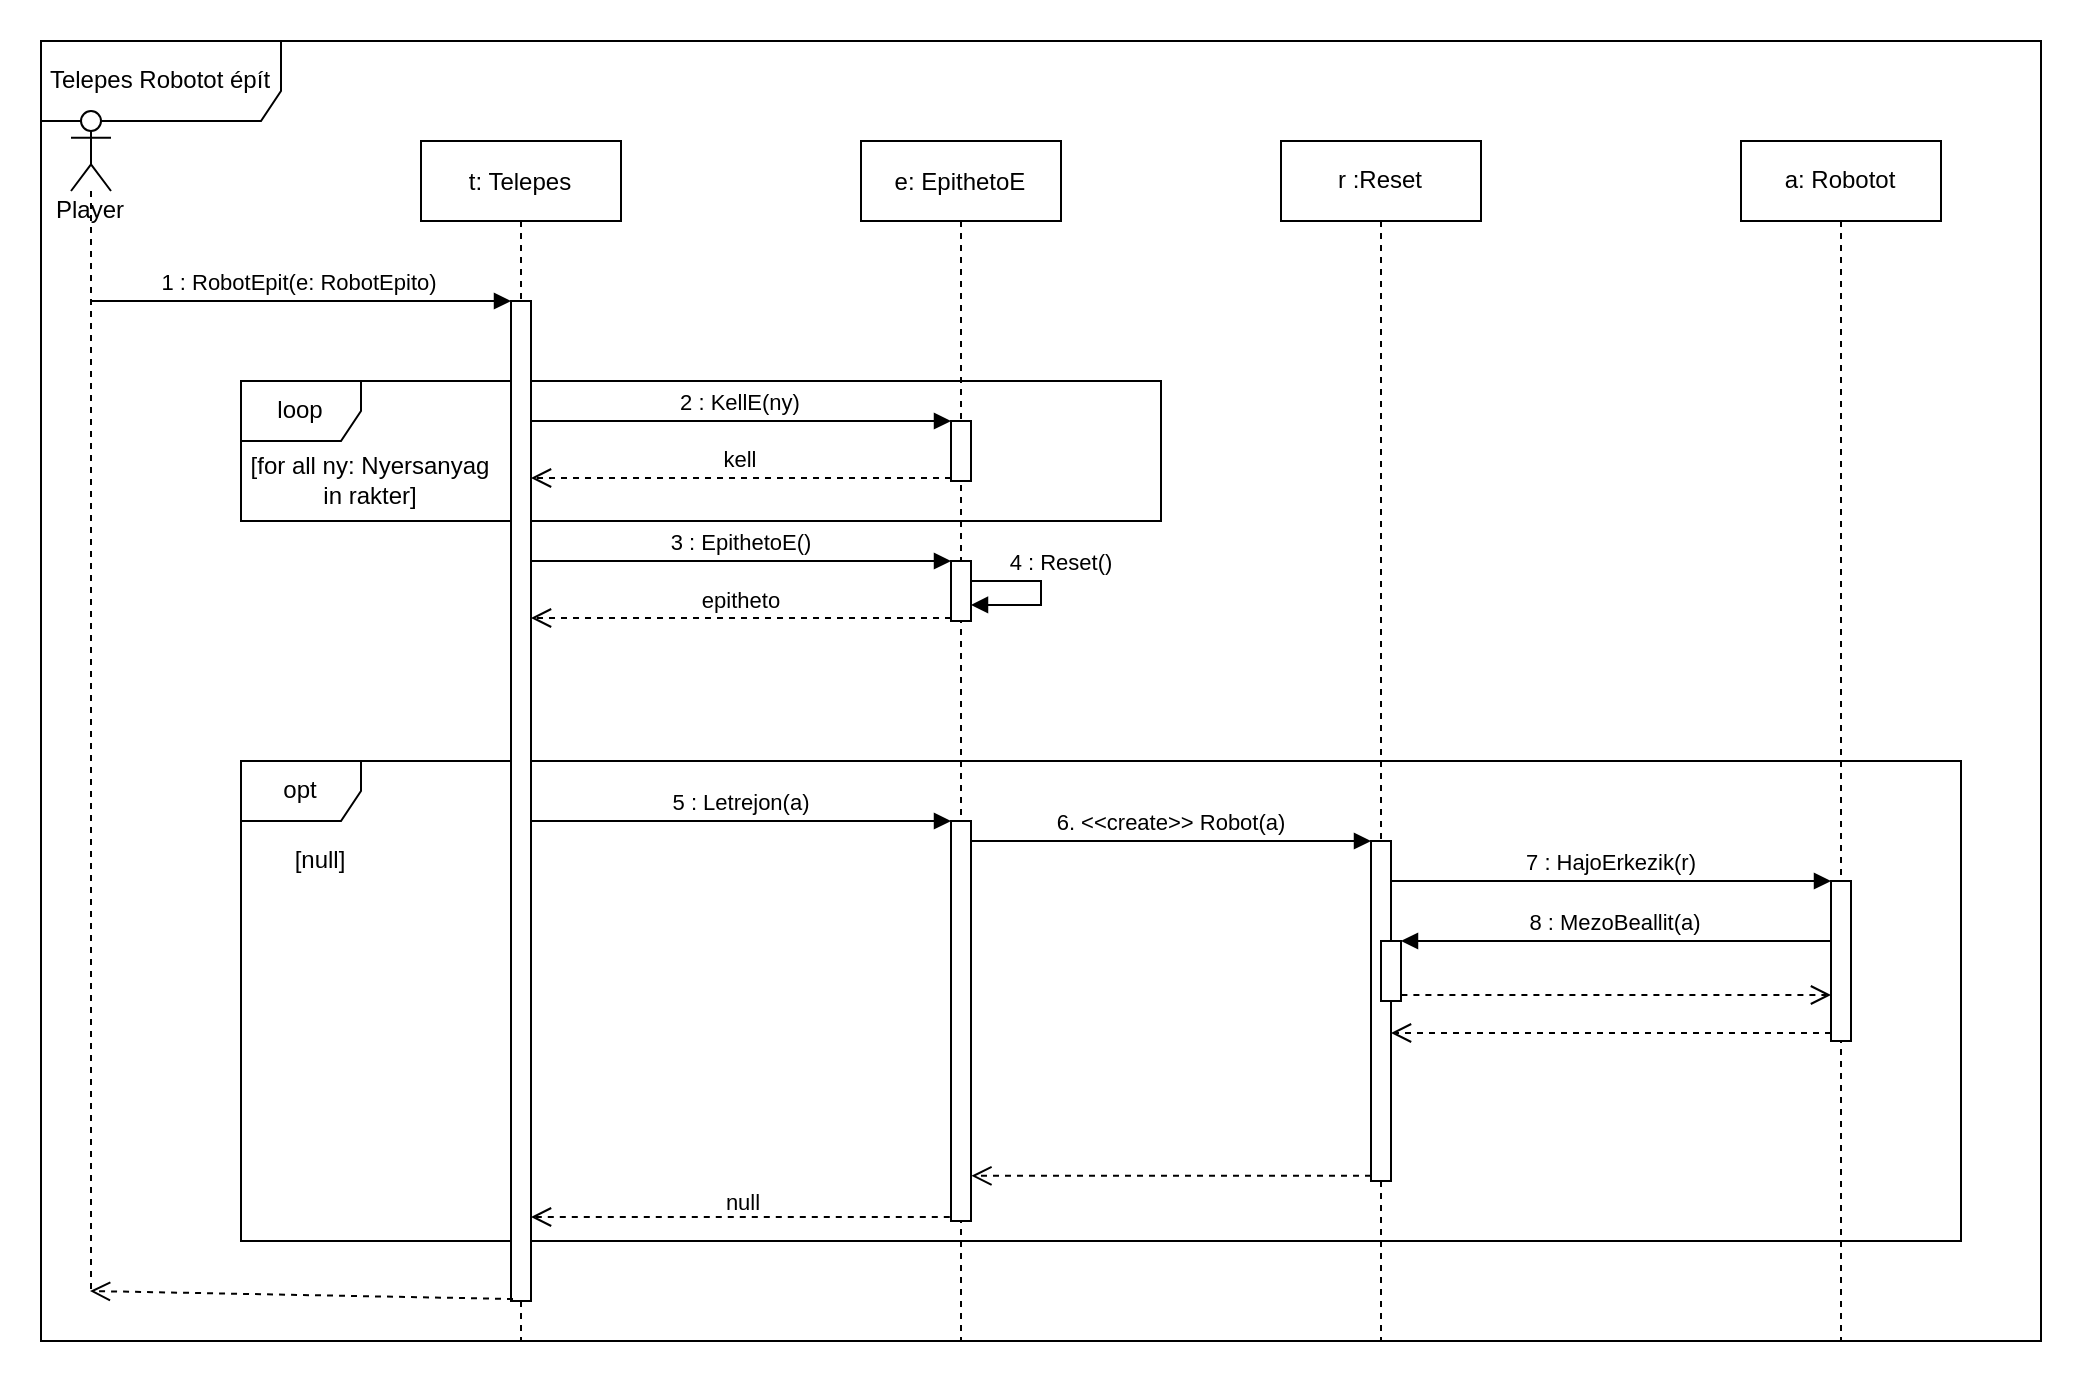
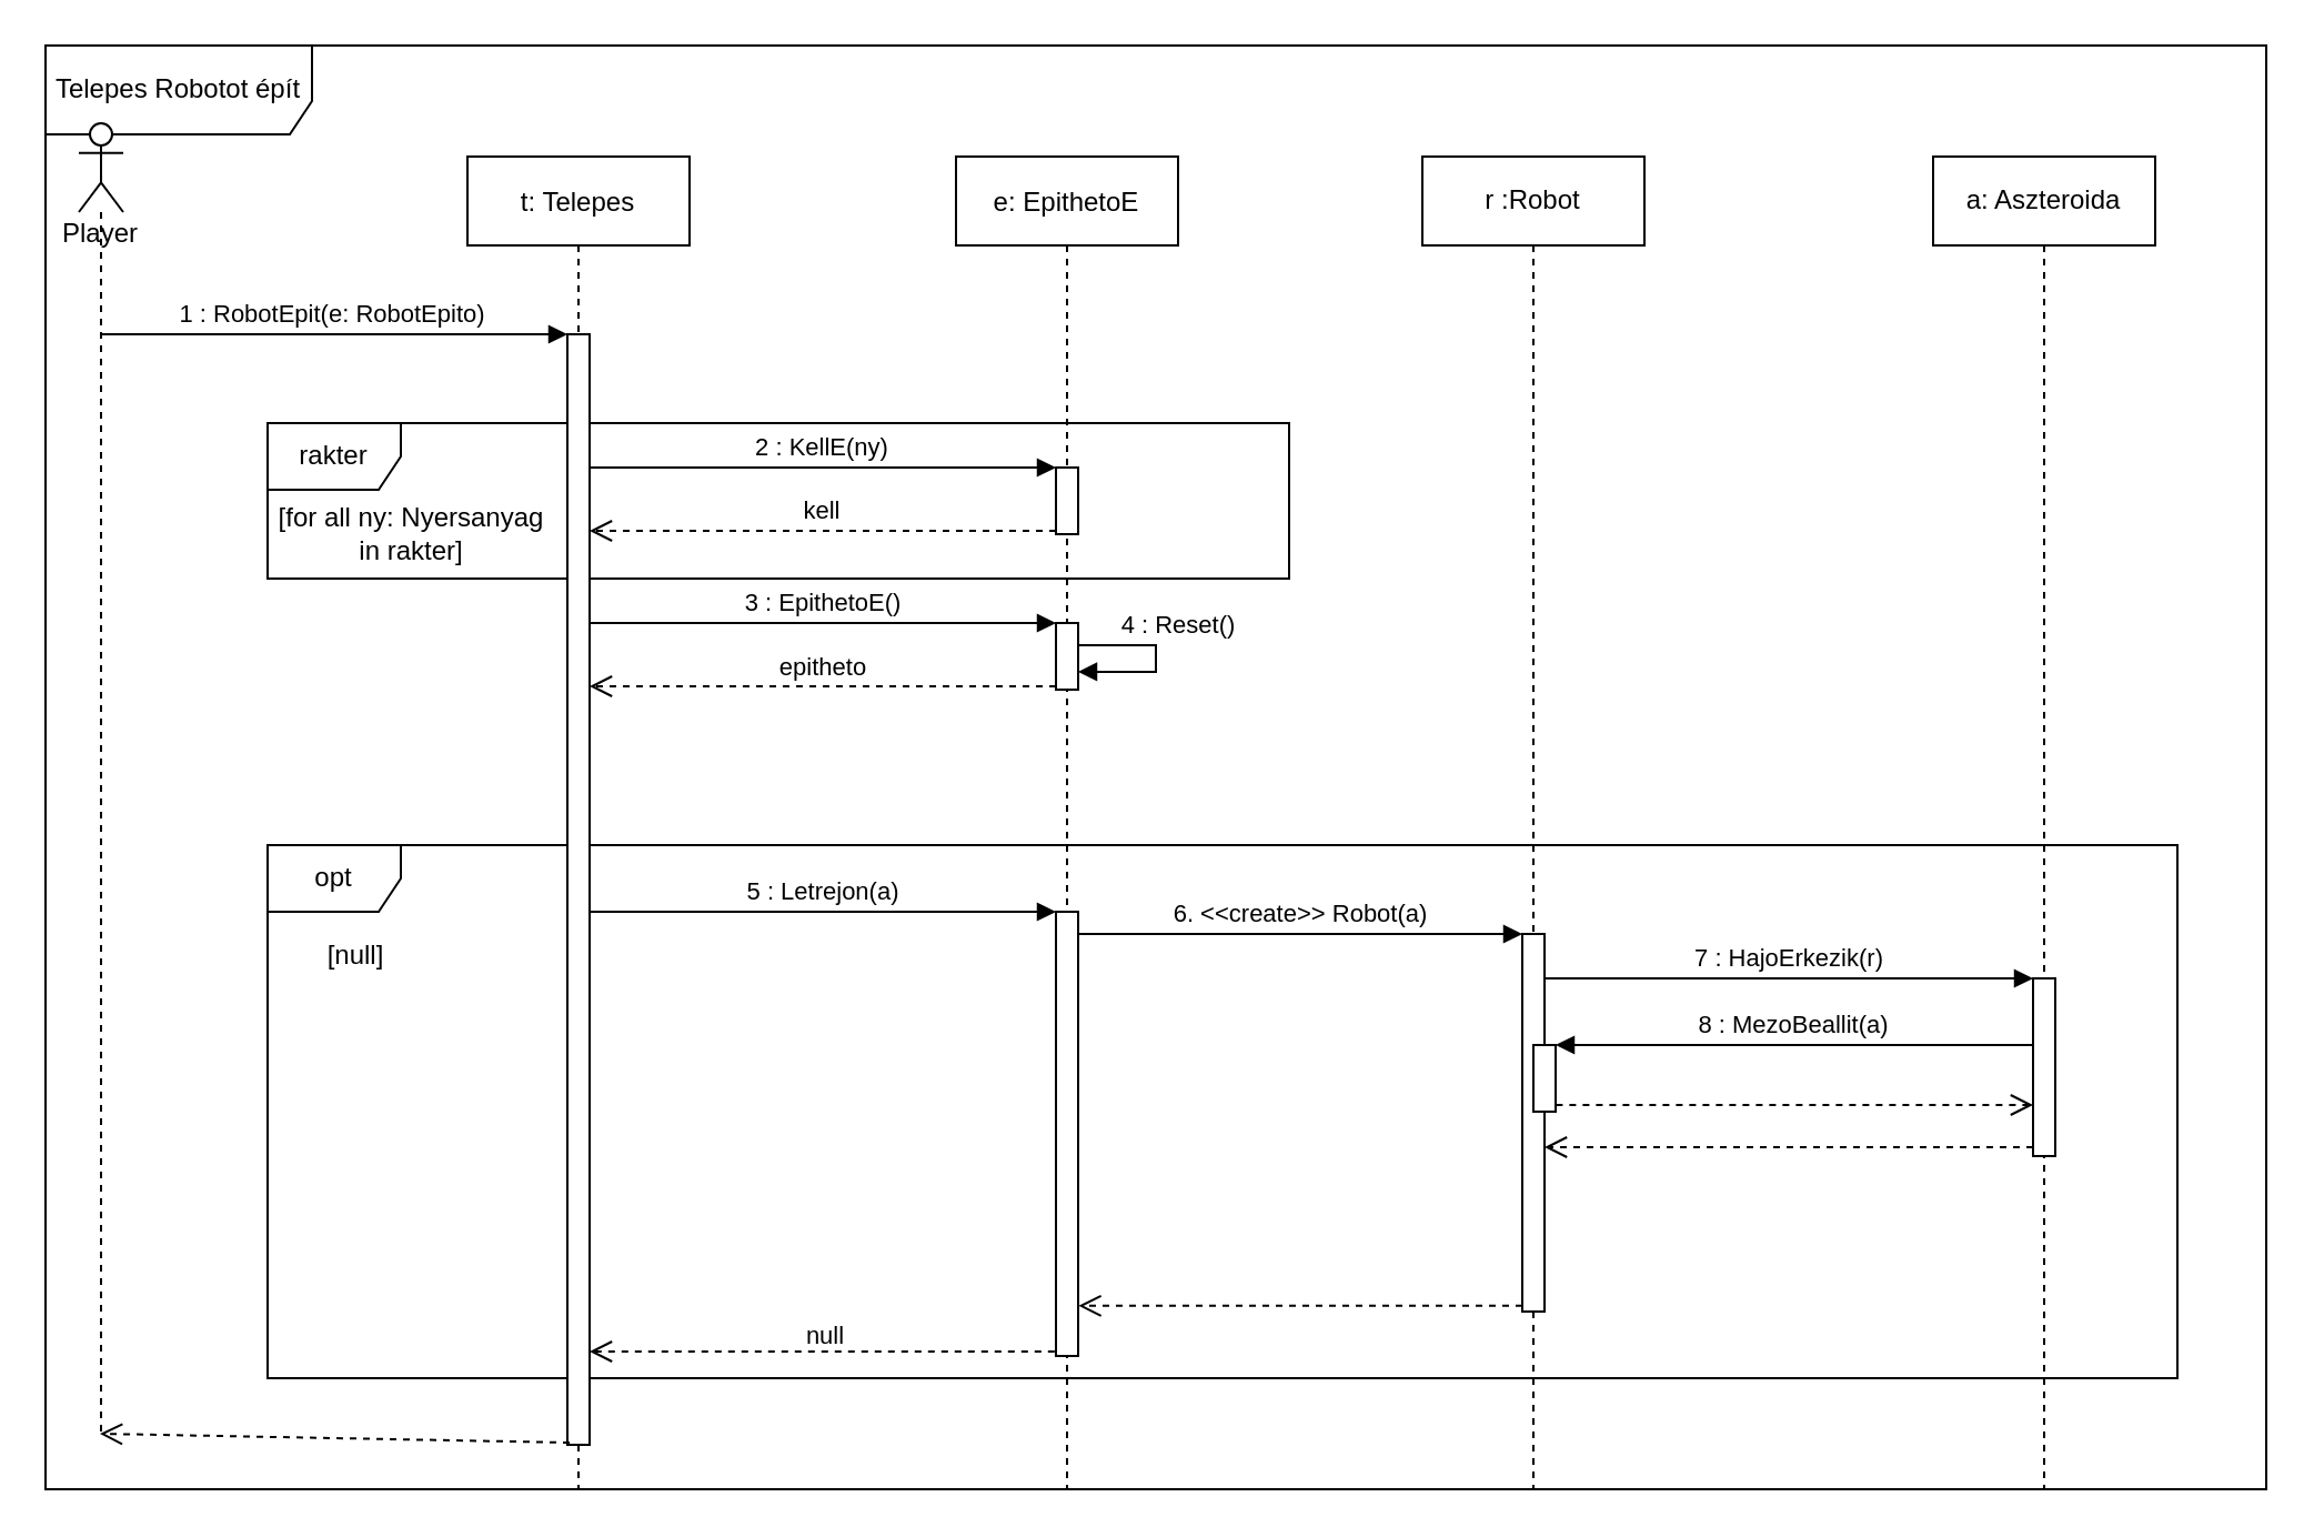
  <mxCell id="0" />
  <mxCell id="1" parent="0" />
  <mxCell id="2" value="Telepes Robotot épít" style="shape=umlFrame;whiteSpace=wrap;html=1;width=120;height=40;" parent="1" vertex="1"><mxGeometry x="20" y="20" width="1000" height="650" as="geometry" /></mxCell>
  <mxCell id="3" value="opt" style="shape=umlFrame;whiteSpace=wrap;html=1;" parent="1" vertex="1"><mxGeometry x="120" y="380" width="860" height="240" as="geometry" /></mxCell>
  <mxCell id="4" value="3 : EpithetoE()" style="html=1;verticalAlign=bottom;endArrow=block;entryX=0;entryY=0;" parent="1" source="8" target="10" edge="1"><mxGeometry relative="1" as="geometry"><mxPoint x="260" y="250" as="sourcePoint" /></mxGeometry></mxCell>
- <mxCell id="5" value="loop" style="shape=umlFrame;whiteSpace=wrap;html=1;" parent="1" vertex="1"><mxGeometry x="120" y="190" width="460" height="70" as="geometry" /></mxCell>
+ <mxCell id="5" value="rakter" style="shape=umlFrame;whiteSpace=wrap;html=1;" parent="1" vertex="1"><mxGeometry x="120" y="190" width="460" height="70" as="geometry" /></mxCell>
  <mxCell id="6" value="t: Telepes" style="shape=umlLifeline;perimeter=lifelinePerimeter;container=1;collapsible=0;recursiveResize=0;rounded=0;shadow=0;strokeWidth=1;" parent="1" vertex="1"><mxGeometry x="210" y="70" width="100" height="600" as="geometry" /></mxCell>
  <mxCell id="7" value="1 : RobotEpit(e: RobotEpito)" style="verticalAlign=bottom;startArrow=none;endArrow=block;startSize=8;shadow=0;strokeWidth=1;startFill=0;" parent="6" source="33" edge="1"><mxGeometry relative="1" as="geometry"><mxPoint x="-50" y="80" as="sourcePoint" /><mxPoint x="45" y="80" as="targetPoint" /></mxGeometry></mxCell>
  <mxCell id="8" value="" style="html=1;points=[];perimeter=orthogonalPerimeter;" parent="6" vertex="1"><mxGeometry x="45" y="80" width="10" height="500" as="geometry" /></mxCell>
  <mxCell id="9" value="e: EpithetoE" style="shape=umlLifeline;perimeter=lifelinePerimeter;container=1;collapsible=0;recursiveResize=0;rounded=0;shadow=0;strokeWidth=1;" parent="1" vertex="1"><mxGeometry x="430" y="70" width="100" height="600" as="geometry" /></mxCell>
  <mxCell id="10" value="" style="html=1;points=[];perimeter=orthogonalPerimeter;" parent="9" vertex="1"><mxGeometry x="45" y="210" width="10" height="30" as="geometry" /></mxCell>
  <mxCell id="11" value="" style="points=[];perimeter=orthogonalPerimeter;rounded=0;shadow=0;strokeWidth=1;" parent="9" vertex="1"><mxGeometry x="45" y="140" width="10" height="30" as="geometry" /></mxCell>
  <mxCell id="12" value="" style="html=1;points=[];perimeter=orthogonalPerimeter;" parent="9" vertex="1"><mxGeometry x="45" y="340" width="10" height="200" as="geometry" /></mxCell>
  <mxCell id="13" value="4 : Reset()" style="html=1;verticalAlign=bottom;endArrow=block;entryX=1;entryY=0.733;entryDx=0;entryDy=0;entryPerimeter=0;rounded=0;" parent="9" target="10" edge="1"><mxGeometry x="-0.146" y="10" relative="1" as="geometry"><mxPoint x="55" y="220" as="sourcePoint" /><mxPoint x="150" y="220" as="targetPoint" /><Array as="points"><mxPoint x="90" y="220" /><mxPoint x="90" y="232" /></Array><mxPoint as="offset" /></mxGeometry></mxCell>
  <mxCell id="14" value="kell" style="verticalAlign=bottom;endArrow=open;dashed=1;endSize=8;exitX=0;exitY=0.95;shadow=0;strokeWidth=1;" parent="1" source="11" target="8" edge="1"><mxGeometry relative="1" as="geometry"><mxPoint x="365" y="226" as="targetPoint" /></mxGeometry></mxCell>
  <mxCell id="15" value="2 : KellE(ny)" style="verticalAlign=bottom;endArrow=block;entryX=0;entryY=0;shadow=0;strokeWidth=1;" parent="1" source="8" target="11" edge="1"><mxGeometry relative="1" as="geometry"><mxPoint x="365" y="150" as="sourcePoint" /><Array as="points" /></mxGeometry></mxCell>
  <mxCell id="16" value="[for all ny: Nyersanyag in rakter]" style="text;html=1;strokeColor=none;fillColor=none;align=center;verticalAlign=middle;whiteSpace=wrap;rounded=0;" parent="1" vertex="1"><mxGeometry x="120" y="230" width="130" height="20" as="geometry" /></mxCell>
  <mxCell id="17" value="[null]" style="text;html=1;strokeColor=none;fillColor=none;align=center;verticalAlign=middle;whiteSpace=wrap;rounded=0;" parent="1" vertex="1"><mxGeometry x="140" y="420" width="40" height="20" as="geometry" /></mxCell>
  <mxCell id="18" value="epitheto" style="html=1;verticalAlign=bottom;endArrow=open;dashed=1;endSize=8;exitX=0;exitY=0.95;" parent="1" source="10" target="8" edge="1"><mxGeometry relative="1" as="geometry"><mxPoint x="260" y="269" as="targetPoint" /></mxGeometry></mxCell>
- <mxCell id="19" value="a: Robotot" style="shape=umlLifeline;perimeter=lifelinePerimeter;whiteSpace=wrap;html=1;container=1;collapsible=0;recursiveResize=0;outlineConnect=0;" parent="1" vertex="1"><mxGeometry x="870" y="70" width="100" height="600" as="geometry" /></mxCell>
+ <mxCell id="19" value="a: Aszteroida" style="shape=umlLifeline;perimeter=lifelinePerimeter;whiteSpace=wrap;html=1;container=1;collapsible=0;recursiveResize=0;outlineConnect=0;" parent="1" vertex="1"><mxGeometry x="870" y="70" width="100" height="600" as="geometry" /></mxCell>
  <mxCell id="20" value="" style="html=1;points=[];perimeter=orthogonalPerimeter;" parent="19" vertex="1"><mxGeometry x="45" y="370" width="10" height="80" as="geometry" /></mxCell>
  <mxCell id="21" value="7 : HajoErkezik(r)" style="html=1;verticalAlign=bottom;endArrow=block;entryX=0;entryY=0;" parent="1" source="30" target="20" edge="1"><mxGeometry relative="1" as="geometry"><mxPoint x="865" y="590" as="sourcePoint" /></mxGeometry></mxCell>
  <mxCell id="22" value="" style="html=1;verticalAlign=bottom;endArrow=open;dashed=1;endSize=8;exitX=0;exitY=0.95;" parent="1" source="20" target="30" edge="1"><mxGeometry relative="1" as="geometry"><mxPoint x="865" y="666" as="targetPoint" /></mxGeometry></mxCell>
  <mxCell id="23" value="8 : MezoBeallit(a)" style="html=1;verticalAlign=bottom;endArrow=block;" parent="1" source="20" target="31" edge="1"><mxGeometry relative="1" as="geometry"><mxPoint x="844.9" y="600" as="sourcePoint" /><mxPoint x="490" y="690" as="targetPoint" /><Array as="points"><mxPoint x="810" y="470" /></Array></mxGeometry></mxCell>
  <mxCell id="24" value="" style="html=1;verticalAlign=bottom;endArrow=open;dashed=1;endSize=8;exitX=1.02;exitY=0.9;exitDx=0;exitDy=0;exitPerimeter=0;" parent="1" source="31" target="20" edge="1"><mxGeometry relative="1" as="geometry"><mxPoint x="844.9" y="676" as="targetPoint" /><mxPoint x="490" y="709" as="sourcePoint" /></mxGeometry></mxCell>
  <mxCell id="25" value="" style="html=1;verticalAlign=bottom;endArrow=open;dashed=1;endSize=8;exitX=0.1;exitY=0.998;exitDx=0;exitDy=0;exitPerimeter=0;" parent="1" source="8" target="33" edge="1"><mxGeometry relative="1" as="geometry"><mxPoint x="250" y="790" as="sourcePoint" /><mxPoint x="100" y="649" as="targetPoint" /><Array as="points" /></mxGeometry></mxCell>
  <mxCell id="26" value="5 : Letrejon(a)" style="html=1;verticalAlign=bottom;endArrow=block;entryX=0;entryY=0;" parent="1" source="8" target="12" edge="1"><mxGeometry relative="1" as="geometry"><mxPoint x="405" y="700" as="sourcePoint" /><Array as="points"><mxPoint x="340" y="410" /></Array></mxGeometry></mxCell>
  <mxCell id="27" value="" style="html=1;verticalAlign=bottom;endArrow=open;dashed=1;endSize=8;exitX=-0.06;exitY=0.99;exitDx=0;exitDy=0;exitPerimeter=0;" parent="1" source="12" target="8" edge="1"><mxGeometry relative="1" as="geometry"><mxPoint x="405" y="776" as="targetPoint" /><Array as="points" /></mxGeometry></mxCell>
  <mxCell id="28" value="null" style="edgeLabel;html=1;align=center;verticalAlign=middle;resizable=0;points=[];" parent="27" vertex="1" connectable="0"><mxGeometry x="0.217" y="1" relative="1" as="geometry"><mxPoint x="22.6" y="-9" as="offset" /></mxGeometry></mxCell>
- <mxCell id="29" value="r :Reset" style="shape=umlLifeline;perimeter=lifelinePerimeter;whiteSpace=wrap;html=1;container=1;collapsible=0;recursiveResize=0;outlineConnect=0;" parent="1" vertex="1"><mxGeometry x="640" y="70" width="100" height="600" as="geometry" /></mxCell>
+ <mxCell id="29" value="r :Robot" style="shape=umlLifeline;perimeter=lifelinePerimeter;whiteSpace=wrap;html=1;container=1;collapsible=0;recursiveResize=0;outlineConnect=0;" parent="1" vertex="1"><mxGeometry x="640" y="70" width="100" height="600" as="geometry" /></mxCell>
  <mxCell id="30" value="" style="html=1;points=[];perimeter=orthogonalPerimeter;" parent="29" vertex="1"><mxGeometry x="45" y="350" width="10" height="170" as="geometry" /></mxCell>
  <mxCell id="31" value="" style="html=1;points=[];perimeter=orthogonalPerimeter;" parent="29" vertex="1"><mxGeometry x="50" y="400" width="10" height="30" as="geometry" /></mxCell>
  <mxCell id="32" value="6. &amp;lt;&amp;lt;create&amp;gt;&amp;gt; Robot(a)" style="html=1;verticalAlign=bottom;endArrow=block;strokeColor=#000000;" parent="1" source="12" target="30" edge="1"><mxGeometry width="80" relative="1" as="geometry"><mxPoint x="640" y="480" as="sourcePoint" /><mxPoint x="720" y="480" as="targetPoint" /><Array as="points"><mxPoint x="630" y="420" /></Array></mxGeometry></mxCell>
  <mxCell id="33" value="Player" style="shape=umlLifeline;participant=umlActor;perimeter=lifelinePerimeter;whiteSpace=wrap;html=1;container=1;collapsible=0;recursiveResize=0;verticalAlign=top;spacingTop=36;outlineConnect=0;" parent="1" vertex="1"><mxGeometry x="35" y="55" width="20" height="590" as="geometry" /></mxCell>
  <mxCell id="34" value="" style="html=1;verticalAlign=bottom;endArrow=open;dashed=1;endSize=8;entryX=1.02;entryY=0.887;entryDx=0;entryDy=0;entryPerimeter=0;" parent="1" source="30" target="12" edge="1"><mxGeometry relative="1" as="geometry"><mxPoint x="630" y="550" as="sourcePoint" /><mxPoint x="550" y="550" as="targetPoint" /></mxGeometry></mxCell>
